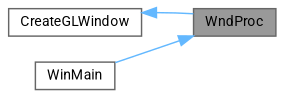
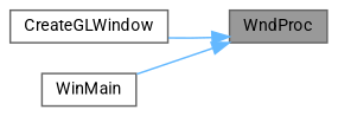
  digraph {
    fontname=Roboto
    rankdir=RL
    node [color=grey40 fillcolor=white fontname=Roboto fontsize=10 shape=box style=filled]
    edge [color=steelblue1 dir=back fontname=Roboto fontsize=10 labelfontname=Helvetica labelfontsize=10 style=solid]
    n1 [color=gray40 fillcolor=grey60 fontcolor=black height=0.2 label=WndProc width=0.4]
    n2 [height=0.2 label=CreateGLWindow width=0.4]
    n3 [height=0.2 label=WinMain width=0.4]
-   n2 -> n1
+   n1 -> n2
    n1 -> n3
  }
